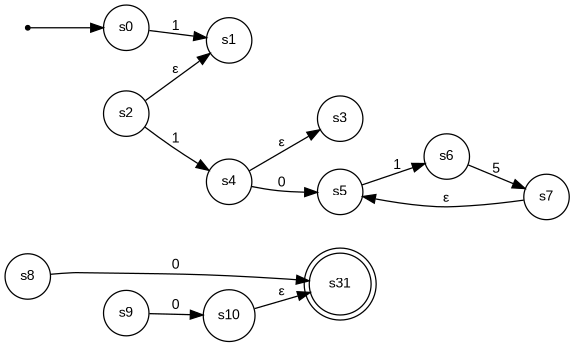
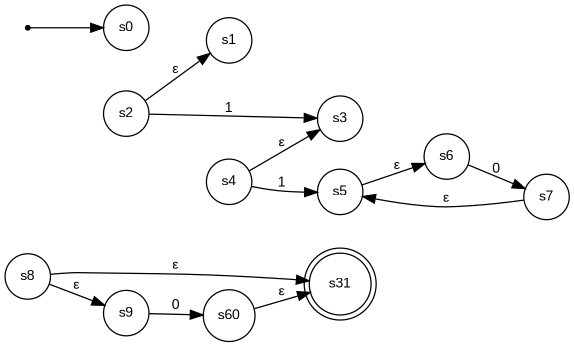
  digraph {
    rankdir=LR
    node [fontname=arial fontsize=11 shape=circle]
    edge [fontname=arial fontsize=11]
    n1 [label=s31 shape=doublecircle]
    start [shape=point]
    s0
    s1
    s2
    s3
    s4
    s5
    s6
    s7
    s8
    s9
-   s10
+   s10 [label=s60]
    start -> s0
-   s0 -> s1 [label=1]
    s2 -> s1 [label="ε"]
-   s2 -> s4 [label=1]
+   s2 -> s3 [label=1]
    s4 -> s3 [label="ε"]
-   s4 -> s5 [label=0]
-   s5 -> s6 [label=1]
-   s6 -> s7 [label=5]
+   s4 -> s5 [label=1]
+   s5 -> s6 [label="ε"]
+   s6 -> s7 [label=0]
    s7 -> s5 [label="ε"]
-   s8 -> n1 [label=0]
+   s8 -> n1 [label="ε"]
+   s8 -> s9 [label="ε"]
    s9 -> s10 [label=0]
    s10 -> n1 [label="ε"]
  }
